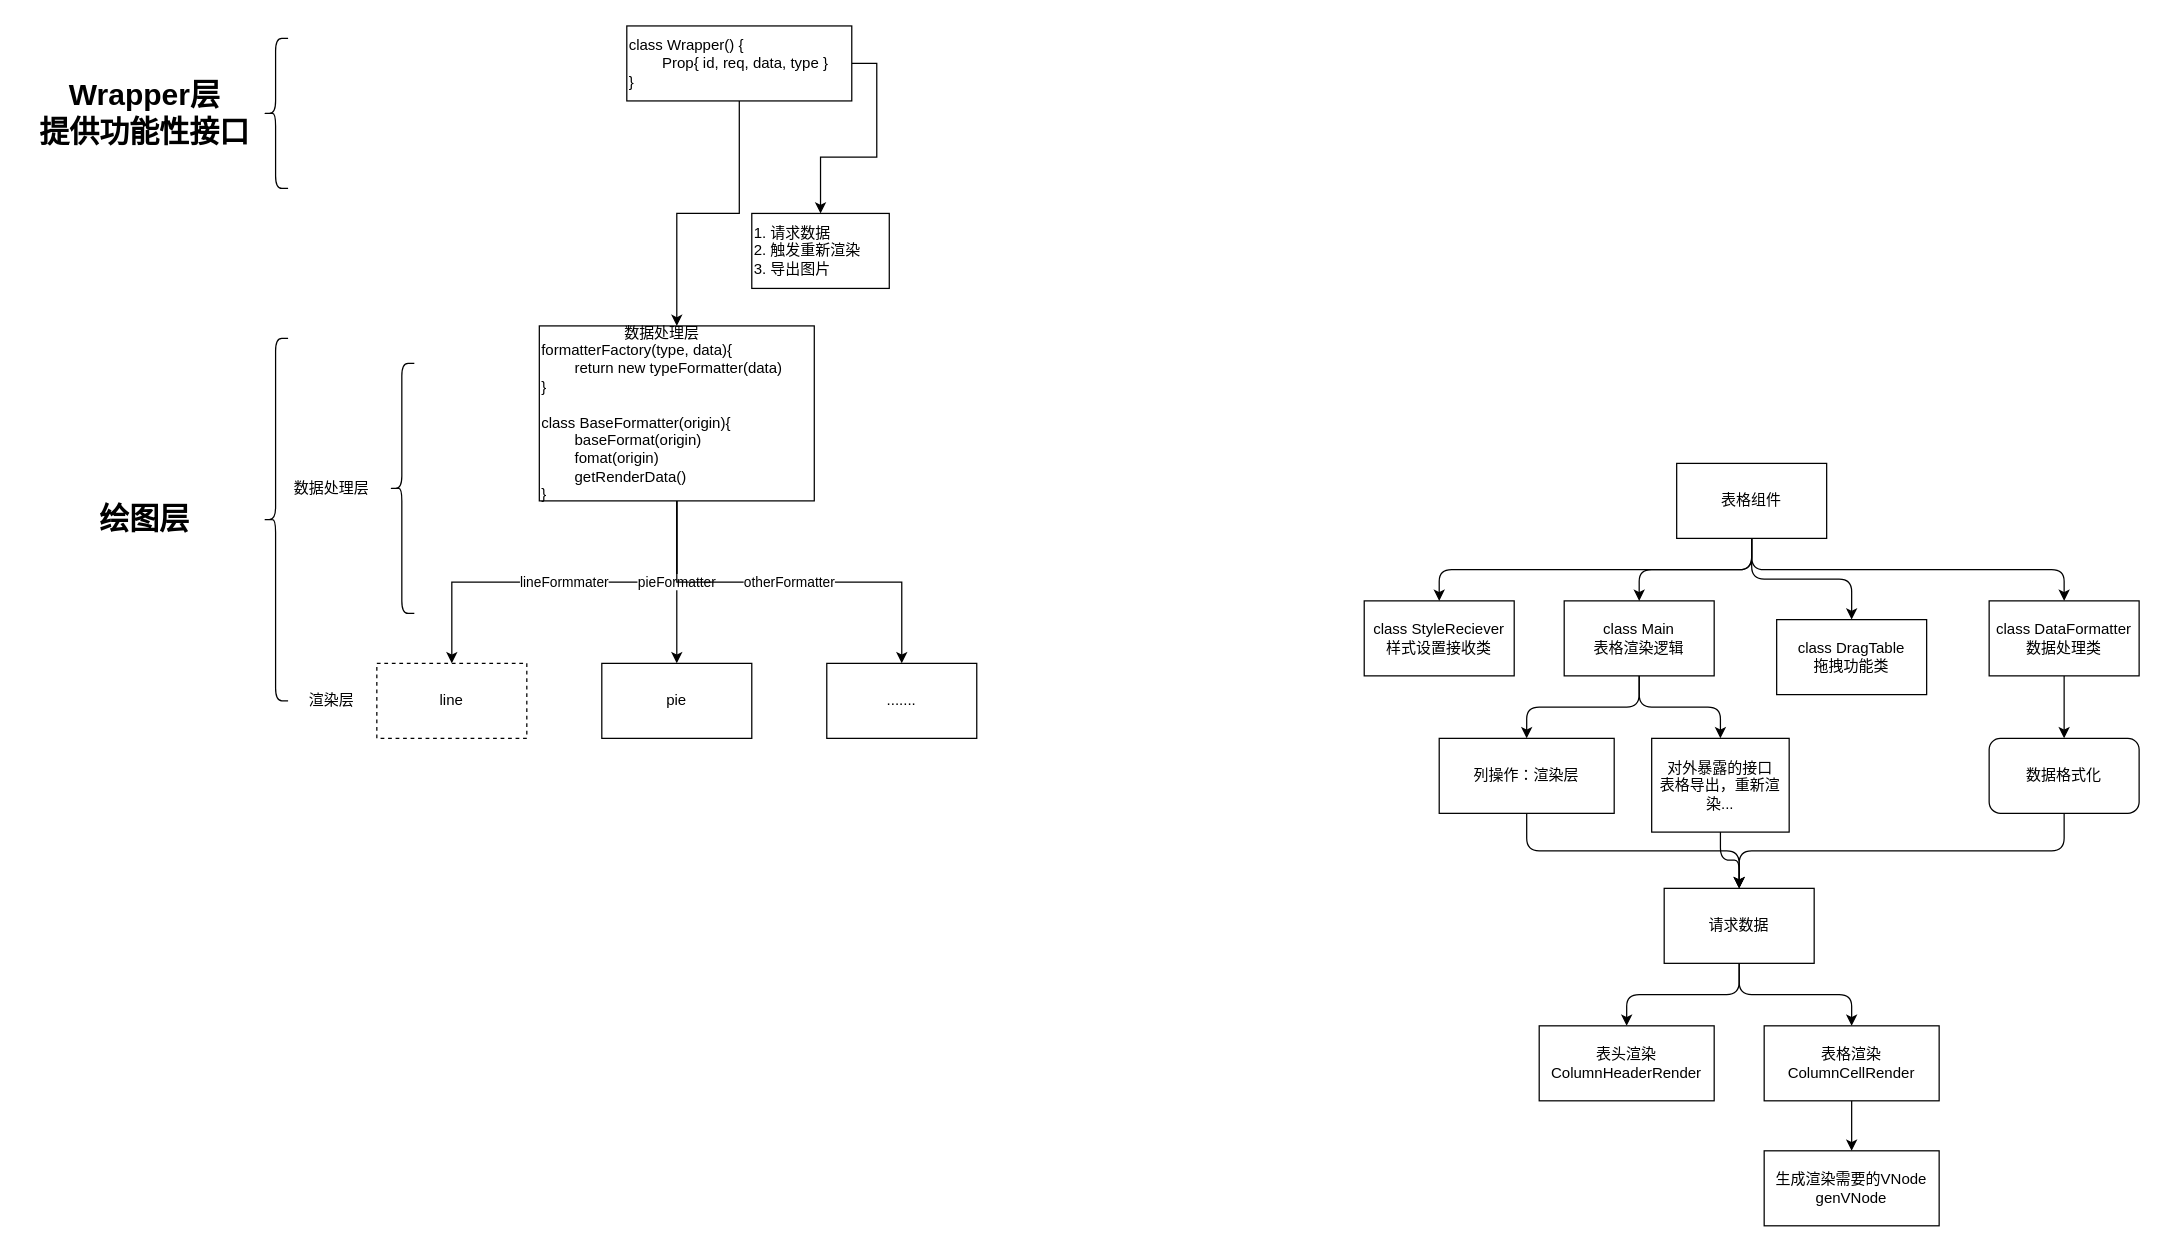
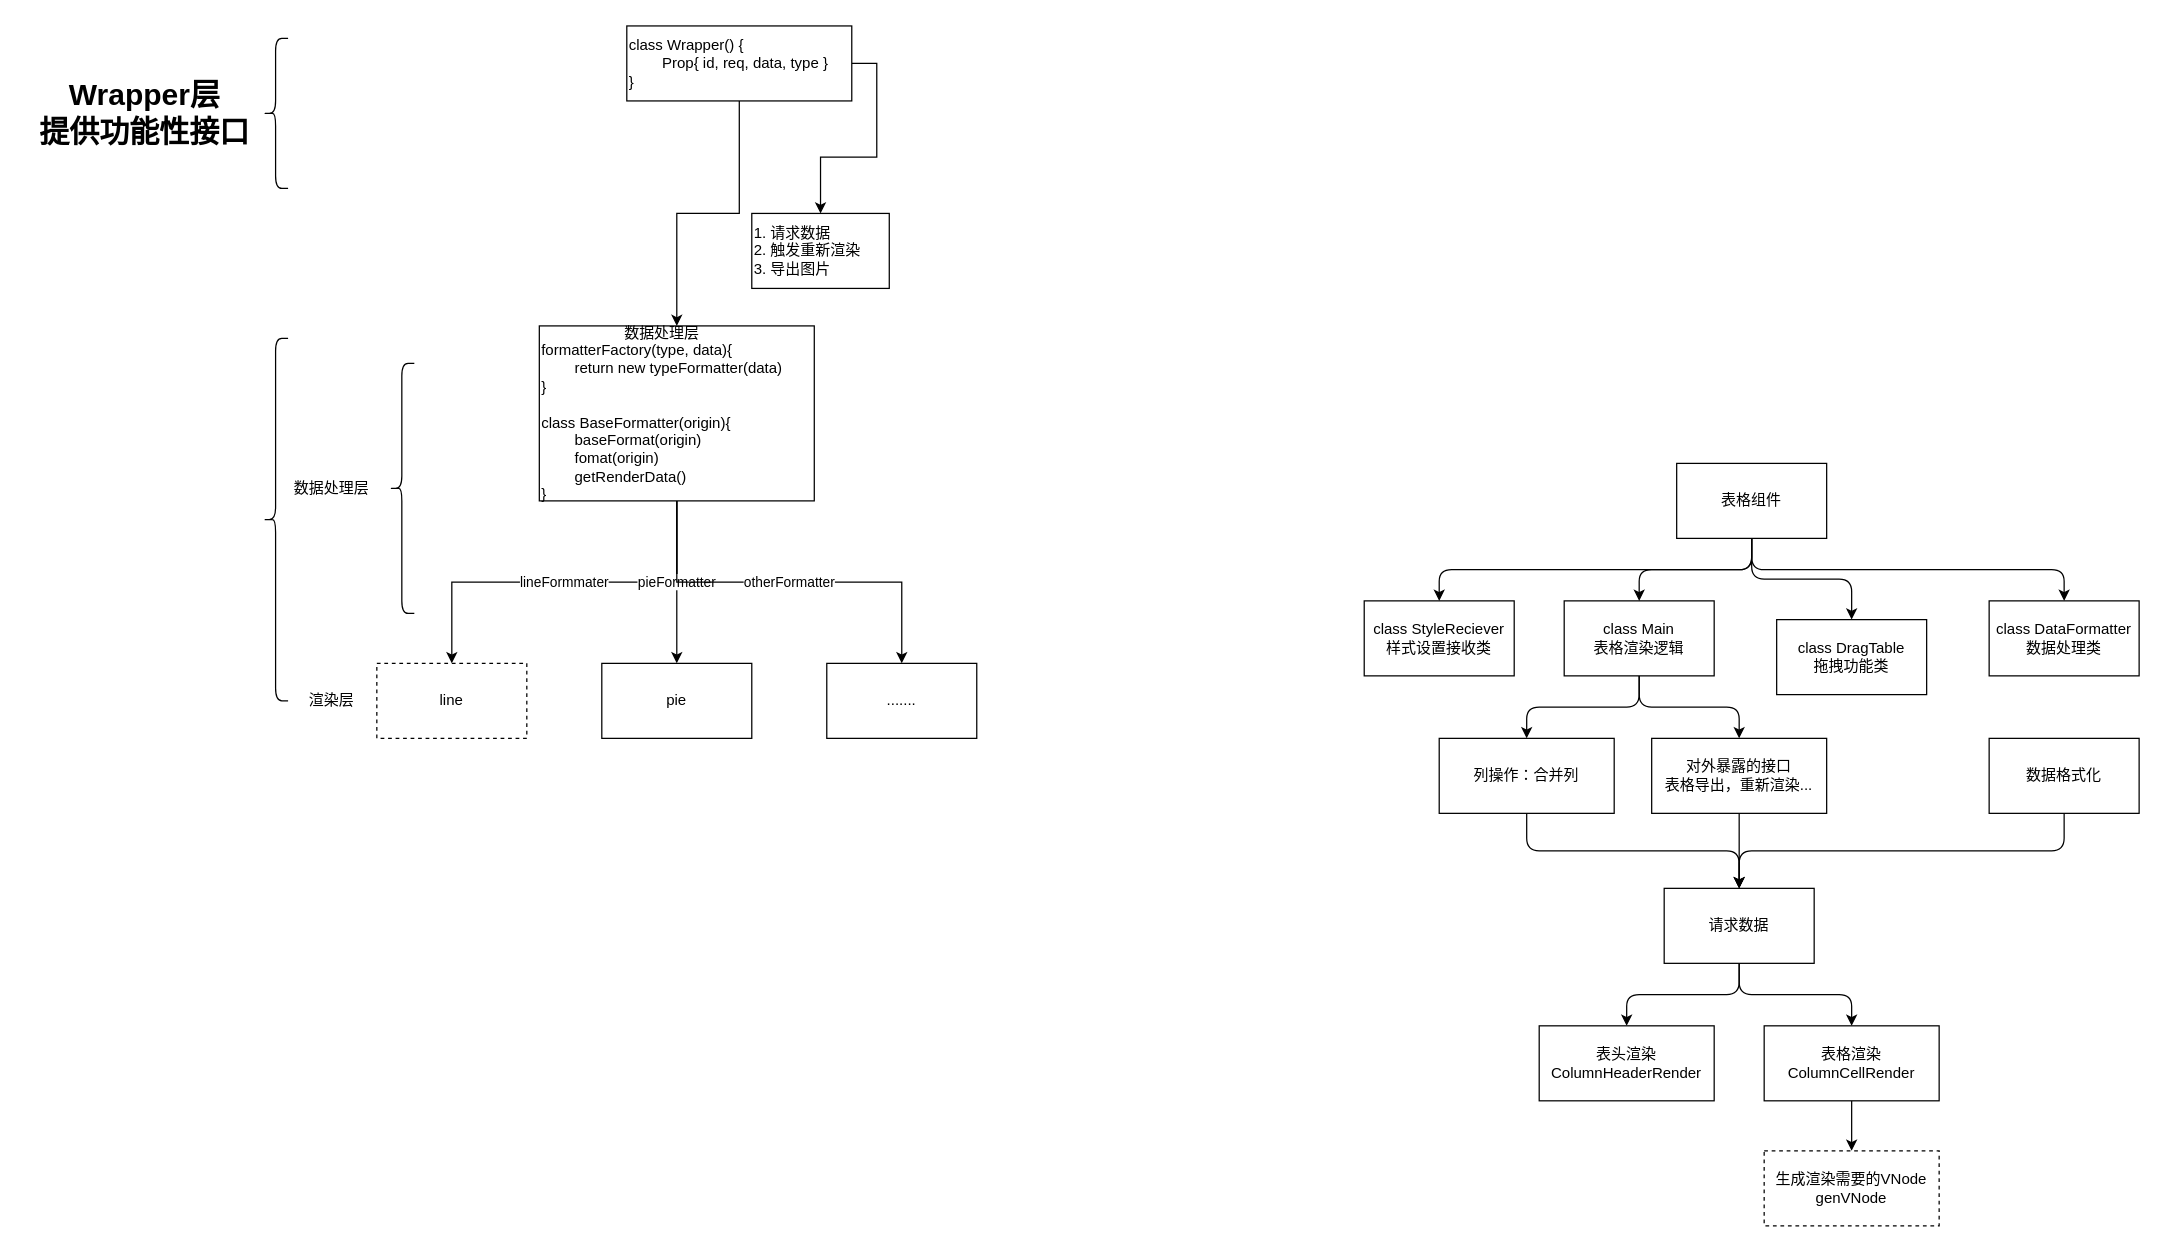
  <mxCell id="0" />
  <mxCell id="1" parent="0" />
  <mxCell id="2" value="line" style="rounded=0;whiteSpace=wrap;html=1;dashed=1;" parent="1" vertex="1"><mxGeometry x="301" y="530" width="120" height="60" as="geometry" /></mxCell>
  <mxCell id="3" value="pie" style="rounded=0;whiteSpace=wrap;html=1;" parent="1" vertex="1"><mxGeometry x="481" y="530" width="120" height="60" as="geometry" /></mxCell>
  <mxCell id="4" value="......." style="rounded=0;whiteSpace=wrap;html=1;" parent="1" vertex="1"><mxGeometry x="661" y="530" width="120" height="60" as="geometry" /></mxCell>
  <mxCell id="5" value="lineFormmater" style="edgeStyle=orthogonalEdgeStyle;rounded=0;orthogonalLoop=1;jettySize=auto;html=1;exitX=0.5;exitY=1;exitDx=0;exitDy=0;entryX=0.5;entryY=0;entryDx=0;entryDy=0;" parent="1" source="8" target="2" edge="1"><mxGeometry relative="1" as="geometry" /></mxCell>
  <mxCell id="6" value="pieFormatter" style="edgeStyle=orthogonalEdgeStyle;rounded=0;orthogonalLoop=1;jettySize=auto;html=1;exitX=0.5;exitY=1;exitDx=0;exitDy=0;entryX=0.5;entryY=0;entryDx=0;entryDy=0;" parent="1" source="8" target="3" edge="1"><mxGeometry relative="1" as="geometry" /></mxCell>
  <mxCell id="7" value="otherFormatter" style="edgeStyle=orthogonalEdgeStyle;rounded=0;orthogonalLoop=1;jettySize=auto;html=1;exitX=0.5;exitY=1;exitDx=0;exitDy=0;entryX=0.5;entryY=0;entryDx=0;entryDy=0;" parent="1" source="8" target="4" edge="1"><mxGeometry relative="1" as="geometry" /></mxCell>
  <mxCell id="8" value="&lt;div style=&quot;text-align: center&quot;&gt;&lt;span&gt;数据处理层&lt;/span&gt;&lt;/div&gt;&lt;div&gt;&lt;span&gt;formatterFactory(type, data){&lt;/span&gt;&lt;/div&gt;&lt;div&gt;&lt;span&gt;&lt;span style=&quot;white-space: pre&quot;&gt;&#09;&lt;/span&gt;return new typeFormatter(data)&lt;br&gt;&lt;/span&gt;&lt;/div&gt;&lt;div&gt;&lt;span&gt;}&lt;/span&gt;&lt;/div&gt;&lt;div&gt;&lt;span&gt;&lt;br&gt;&lt;/span&gt;&lt;/div&gt;class BaseFormatter(origin){&lt;br&gt;&lt;span style=&quot;white-space: pre&quot;&gt;&#09;&lt;/span&gt;baseFormat(origin)&lt;br&gt;&lt;span style=&quot;white-space: pre&quot;&gt;&#09;&lt;/span&gt;fomat(origin)&lt;br&gt;&lt;span style=&quot;white-space: pre&quot;&gt;&#09;&lt;/span&gt;getRenderData()&lt;br&gt;}" style="rounded=0;whiteSpace=wrap;html=1;align=left;" parent="1" vertex="1"><mxGeometry x="431" y="260" width="220" height="140" as="geometry" /></mxCell>
  <mxCell id="9" style="edgeStyle=orthogonalEdgeStyle;rounded=0;orthogonalLoop=1;jettySize=auto;html=1;exitX=0.5;exitY=1;exitDx=0;exitDy=0;entryX=0.5;entryY=0;entryDx=0;entryDy=0;" parent="1" source="11" target="8" edge="1"><mxGeometry relative="1" as="geometry" /></mxCell>
  <mxCell id="10" style="edgeStyle=orthogonalEdgeStyle;rounded=0;orthogonalLoop=1;jettySize=auto;html=1;exitX=1;exitY=0.5;exitDx=0;exitDy=0;entryX=0.5;entryY=0;entryDx=0;entryDy=0;" parent="1" source="11" target="12" edge="1"><mxGeometry relative="1" as="geometry" /></mxCell>
  <mxCell id="11" value="class Wrapper() {&lt;br&gt;&lt;span&gt;&#09;&lt;/span&gt;&lt;span style=&quot;white-space: pre&quot;&gt;&#09;&lt;/span&gt;Prop{ id, req, data, type }&lt;br&gt;&lt;div&gt;&lt;span&gt;}&lt;/span&gt;&lt;/div&gt;" style="rounded=0;whiteSpace=wrap;html=1;align=left;" parent="1" vertex="1"><mxGeometry x="501" y="20" width="180" height="60" as="geometry" /></mxCell>
  <mxCell id="12" value="1. 请求数据&lt;br&gt;2. 触发重新渲染&lt;br&gt;3. 导出图片" style="rounded=0;whiteSpace=wrap;html=1;align=left;" parent="1" vertex="1"><mxGeometry x="601" y="170" width="110" height="60" as="geometry" /></mxCell>
  <mxCell id="13" value="" style="shape=curlyBracket;whiteSpace=wrap;html=1;rounded=1;align=left;" parent="1" vertex="1"><mxGeometry x="210" y="30" width="20" height="120" as="geometry" /></mxCell>
  <mxCell id="14" value="Wrapper层&lt;br&gt;提供功能性接口" style="text;strokeColor=none;fillColor=none;html=1;fontSize=24;fontStyle=1;verticalAlign=middle;align=center;" parent="1" vertex="1"><mxGeometry x="20" y="55" width="190" height="70" as="geometry" /></mxCell>
  <mxCell id="15" value="" style="shape=curlyBracket;whiteSpace=wrap;html=1;rounded=1;align=left;" parent="1" vertex="1"><mxGeometry x="210" y="270" width="20" height="290" as="geometry" /></mxCell>
- <mxCell id="16" value="绘图层" style="text;strokeColor=none;fillColor=none;html=1;fontSize=24;fontStyle=1;verticalAlign=middle;align=center;" parent="1" vertex="1"><mxGeometry x="20" y="380" width="190" height="70" as="geometry" /></mxCell>
  <mxCell id="17" value="" style="shape=curlyBracket;whiteSpace=wrap;html=1;rounded=1;align=left;" parent="1" vertex="1"><mxGeometry x="311" y="290" width="20" height="200" as="geometry" /></mxCell>
  <mxCell id="18" value="数据处理层" style="text;html=1;strokeColor=none;fillColor=none;align=center;verticalAlign=middle;whiteSpace=wrap;rounded=0;" parent="1" vertex="1"><mxGeometry x="230" y="380" width="70" height="20" as="geometry" /></mxCell>
  <mxCell id="19" value="渲染层" style="text;html=1;strokeColor=none;fillColor=none;align=center;verticalAlign=middle;whiteSpace=wrap;rounded=0;" parent="1" vertex="1"><mxGeometry x="245" y="550" width="40" height="20" as="geometry" /></mxCell>
  <mxCell id="20" style="edgeStyle=orthogonalEdgeStyle;orthogonalLoop=1;jettySize=auto;html=1;exitX=0.5;exitY=1;exitDx=0;exitDy=0;entryX=0.5;entryY=0;entryDx=0;entryDy=0;" edge="1" parent="1" source="22" target="23"><mxGeometry relative="1" as="geometry" /></mxCell>
  <mxCell id="21" style="edgeStyle=orthogonalEdgeStyle;orthogonalLoop=1;jettySize=auto;html=1;exitX=0.5;exitY=1;exitDx=0;exitDy=0;entryX=0.5;entryY=0;entryDx=0;entryDy=0;" edge="1" parent="1" source="22" target="25"><mxGeometry relative="1" as="geometry" /></mxCell>
  <mxCell id="22" value="请求数据" style="whiteSpace=wrap;html=1;" vertex="1" parent="1"><mxGeometry x="1331" y="710" width="120" height="60" as="geometry" /></mxCell>
  <mxCell id="23" value="表头渲染&lt;br&gt;ColumnHeaderRender" style="whiteSpace=wrap;html=1;" vertex="1" parent="1"><mxGeometry x="1231" y="820" width="140" height="60" as="geometry" /></mxCell>
  <mxCell id="24" style="edgeStyle=orthogonalEdgeStyle;orthogonalLoop=1;jettySize=auto;html=1;exitX=0.5;exitY=1;exitDx=0;exitDy=0;entryX=0.5;entryY=0;entryDx=0;entryDy=0;" edge="1" parent="1" source="25" target="29"><mxGeometry relative="1" as="geometry"><mxPoint x="1471" y="930" as="targetPoint" /></mxGeometry></mxCell>
  <mxCell id="25" value="表格渲染&lt;br&gt;ColumnCellRender" style="whiteSpace=wrap;html=1;" vertex="1" parent="1"><mxGeometry x="1411" y="820" width="140" height="60" as="geometry" /></mxCell>
  <mxCell id="26" style="edgeStyle=orthogonalEdgeStyle;orthogonalLoop=1;jettySize=auto;html=1;exitX=0.5;exitY=1;exitDx=0;exitDy=0;entryX=0.5;entryY=0;entryDx=0;entryDy=0;" edge="1" parent="1" source="28" target="31"><mxGeometry relative="1" as="geometry" /></mxCell>
  <mxCell id="27" style="edgeStyle=orthogonalEdgeStyle;orthogonalLoop=1;jettySize=auto;html=1;exitX=0.5;exitY=1;exitDx=0;exitDy=0;entryX=0.5;entryY=0;entryDx=0;entryDy=0;" edge="1" parent="1" source="28" target="40"><mxGeometry relative="1" as="geometry" /></mxCell>
  <mxCell id="28" value="class Main&lt;br&gt;表格渲染逻辑" style="whiteSpace=wrap;html=1;" vertex="1" parent="1"><mxGeometry x="1251" y="480" width="120" height="60" as="geometry" /></mxCell>
- <mxCell id="29" value="生成渲染需要的VNode&lt;br&gt;genVNode" style="whiteSpace=wrap;html=1;" vertex="1" parent="1"><mxGeometry x="1411" y="920" width="140" height="60" as="geometry" /></mxCell>
+ <mxCell id="29" value="生成渲染需要的VNode&lt;br&gt;genVNode" style="whiteSpace=wrap;html=1;dashed=1;" vertex="1" parent="1"><mxGeometry x="1411" y="920" width="140" height="60" as="geometry" /></mxCell>
  <mxCell id="30" style="edgeStyle=orthogonalEdgeStyle;orthogonalLoop=1;jettySize=auto;html=1;exitX=0.5;exitY=1;exitDx=0;exitDy=0;entryX=0.5;entryY=0;entryDx=0;entryDy=0;" edge="1" parent="1" source="31" target="22"><mxGeometry relative="1" as="geometry" /></mxCell>
- <mxCell id="31" value="列操作：渲染层" style="whiteSpace=wrap;html=1;" vertex="1" parent="1"><mxGeometry x="1151" y="590" width="140" height="60" as="geometry" /></mxCell>
+ <mxCell id="31" value="列操作：合并列" style="whiteSpace=wrap;html=1;" vertex="1" parent="1"><mxGeometry x="1151" y="590" width="140" height="60" as="geometry" /></mxCell>
  <mxCell id="32" style="edgeStyle=orthogonalEdgeStyle;orthogonalLoop=1;jettySize=auto;html=1;exitX=0.5;exitY=1;exitDx=0;exitDy=0;entryX=0.5;entryY=0;entryDx=0;entryDy=0;" edge="1" parent="1" source="36" target="28"><mxGeometry relative="1" as="geometry" /></mxCell>
  <mxCell id="33" style="edgeStyle=orthogonalEdgeStyle;orthogonalLoop=1;jettySize=auto;html=1;exitX=0.5;exitY=1;exitDx=0;exitDy=0;entryX=0.5;entryY=0;entryDx=0;entryDy=0;" edge="1" parent="1" source="36" target="38"><mxGeometry relative="1" as="geometry" /></mxCell>
  <mxCell id="34" style="edgeStyle=orthogonalEdgeStyle;orthogonalLoop=1;jettySize=auto;html=1;exitX=0.5;exitY=1;exitDx=0;exitDy=0;entryX=0.5;entryY=0;entryDx=0;entryDy=0;" edge="1" parent="1" source="36" target="37"><mxGeometry relative="1" as="geometry" /></mxCell>
  <mxCell id="35" style="edgeStyle=orthogonalEdgeStyle;orthogonalLoop=1;jettySize=auto;html=1;exitX=0.5;exitY=1;exitDx=0;exitDy=0;entryX=0.5;entryY=0;entryDx=0;entryDy=0;" edge="1" parent="1" source="36" target="42"><mxGeometry relative="1" as="geometry" /></mxCell>
  <mxCell id="36" value="表格组件" style="whiteSpace=wrap;html=1;" vertex="1" parent="1"><mxGeometry x="1341" y="370" width="120" height="60" as="geometry" /></mxCell>
  <mxCell id="37" value="class StyleReciever&lt;br&gt;样式设置接收类" style="whiteSpace=wrap;html=1;" vertex="1" parent="1"><mxGeometry x="1091" y="480" width="120" height="60" as="geometry" /></mxCell>
  <mxCell id="38" value="class DragTable&lt;br&gt;拖拽功能类" style="whiteSpace=wrap;html=1;" vertex="1" parent="1"><mxGeometry x="1421" y="495" width="120" height="60" as="geometry" /></mxCell>
  <mxCell id="39" style="edgeStyle=orthogonalEdgeStyle;orthogonalLoop=1;jettySize=auto;html=1;exitX=0.5;exitY=1;exitDx=0;exitDy=0;entryX=0.5;entryY=0;entryDx=0;entryDy=0;" edge="1" parent="1" source="40" target="22"><mxGeometry relative="1" as="geometry" /></mxCell>
- <mxCell id="40" value="对外暴露的接口&lt;br&gt;表格导出，重新渲染..." style="whiteSpace=wrap;html=1;" vertex="1" parent="1"><mxGeometry x="1321" y="590" width="110" height="75" as="geometry" /></mxCell>
- <mxCell id="41" style="edgeStyle=orthogonalEdgeStyle;orthogonalLoop=1;jettySize=auto;html=1;exitX=0.5;exitY=1;exitDx=0;exitDy=0;entryX=0.5;entryY=0;entryDx=0;entryDy=0;" edge="1" parent="1" source="42" target="44"><mxGeometry relative="1" as="geometry" /></mxCell>
+ <mxCell id="40" value="对外暴露的接口&lt;br&gt;表格导出，重新渲染..." style="whiteSpace=wrap;html=1;" vertex="1" parent="1"><mxGeometry x="1321" y="590" width="140" height="60" as="geometry" /></mxCell>
  <mxCell id="42" value="class DataFormatter&lt;br&gt;数据处理类" style="whiteSpace=wrap;html=1;" vertex="1" parent="1"><mxGeometry x="1591" y="480" width="120" height="60" as="geometry" /></mxCell>
  <mxCell id="43" style="edgeStyle=orthogonalEdgeStyle;orthogonalLoop=1;jettySize=auto;html=1;exitX=0.5;exitY=1;exitDx=0;exitDy=0;entryX=0.5;entryY=0;entryDx=0;entryDy=0;" edge="1" parent="1" source="44" target="22"><mxGeometry relative="1" as="geometry" /></mxCell>
- <mxCell id="44" value="数据格式化" style="whiteSpace=wrap;html=1;rounded=1;" vertex="1" parent="1"><mxGeometry x="1591" y="590" width="120" height="60" as="geometry" /></mxCell>
+ <mxCell id="44" value="数据格式化" style="whiteSpace=wrap;html=1;" vertex="1" parent="1"><mxGeometry x="1591" y="590" width="120" height="60" as="geometry" /></mxCell>
